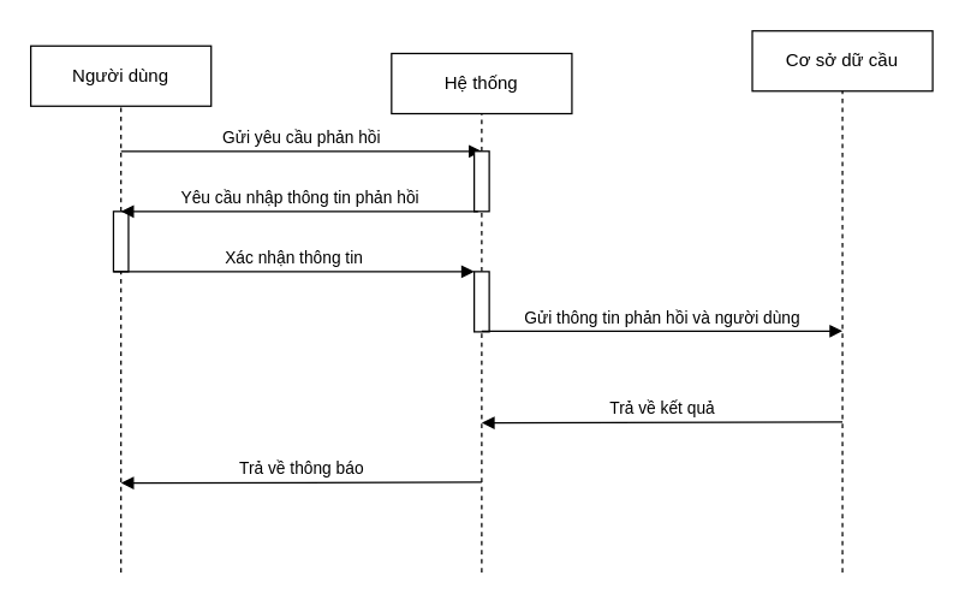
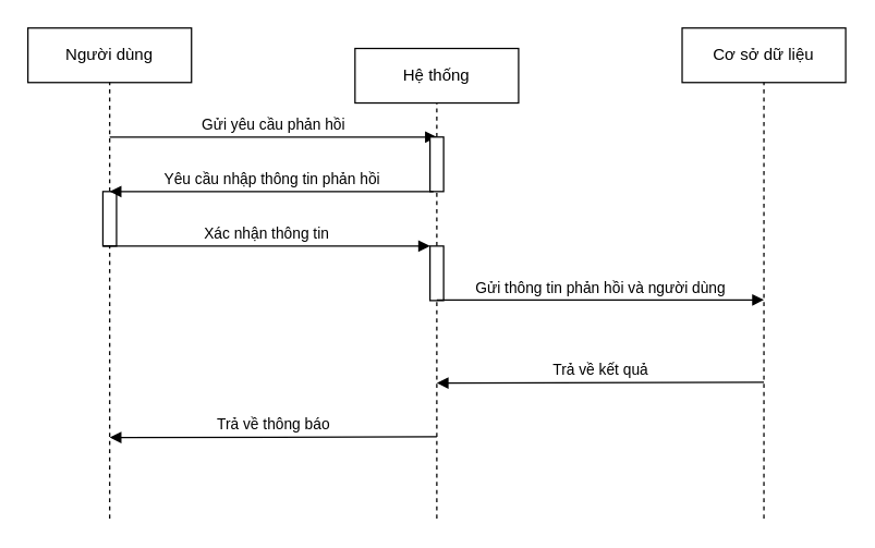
  <mxCell id="0" />
  <mxCell id="1" parent="0" />
- <mxCell id="2" value="Người dùng" style="rounded=0;whiteSpace=wrap;html=1;" vertex="1" parent="1"><mxGeometry x="20" y="30" width="120" height="40" as="geometry" /></mxCell>
+ <mxCell id="2" value="Người dùng" style="rounded=0;whiteSpace=wrap;html=1;" vertex="1" parent="1"><mxGeometry width="120" height="40" as="geometry" x="20" y="20" /></mxCell>
  <mxCell id="3" value="Hệ thống" style="rounded=0;whiteSpace=wrap;html=1;" vertex="1" parent="1"><mxGeometry x="260" y="35" width="120" height="40" as="geometry" /></mxCell>
- <mxCell id="4" value="Cơ sở dữ cầu" style="rounded=0;whiteSpace=wrap;html=1;" vertex="1" parent="1"><mxGeometry x="500" width="120" height="40" as="geometry" y="20" /></mxCell>
+ <mxCell id="4" value="Cơ sở dữ liệu" style="rounded=0;whiteSpace=wrap;html=1;" vertex="1" parent="1"><mxGeometry x="500" width="120" height="40" as="geometry" y="20" /></mxCell>
  <mxCell id="5" value="" style="endArrow=none;dashed=1;html=1;entryX=0.5;entryY=1;entryDx=0;entryDy=0;" edge="1" parent="1" source="11" target="2"><mxGeometry width="50" height="50" relative="1" as="geometry"><mxPoint x="80" y="380" as="sourcePoint" /><mxPoint x="80" y="70" as="targetPoint" /></mxGeometry></mxCell>
  <mxCell id="6" value="" style="endArrow=none;dashed=1;html=1;entryX=0.5;entryY=1;entryDx=0;entryDy=0;" edge="1" parent="1" source="9" target="3"><mxGeometry width="50" height="50" relative="1" as="geometry"><mxPoint x="320" y="380" as="sourcePoint" /><mxPoint x="320" y="70" as="targetPoint" /></mxGeometry></mxCell>
  <mxCell id="7" value="" style="endArrow=none;dashed=1;html=1;entryX=0.5;entryY=1;entryDx=0;entryDy=0;" edge="1" parent="1" target="4"><mxGeometry width="50" height="50" relative="1" as="geometry"><mxPoint x="560" y="380" as="sourcePoint" /><mxPoint x="330" y="70" as="targetPoint" /></mxGeometry></mxCell>
  <mxCell id="8" value="Gửi yêu cầu phản hồi" style="html=1;verticalAlign=bottom;endArrow=block;" edge="1" parent="1"><mxGeometry width="80" relative="1" as="geometry"><mxPoint x="80" y="100" as="sourcePoint" /><mxPoint x="320" y="100" as="targetPoint" /></mxGeometry></mxCell>
  <mxCell id="9" value="" style="rounded=0;whiteSpace=wrap;html=1;direction=south;" vertex="1" parent="1"><mxGeometry x="315" y="100" width="10" height="40" as="geometry" /></mxCell>
  <mxCell id="10" value="" style="endArrow=none;dashed=1;html=1;entryX=1;entryY=0.5;entryDx=0;entryDy=0;" edge="1" parent="1" source="14" target="9"><mxGeometry width="50" height="50" relative="1" as="geometry"><mxPoint x="320" y="380" as="sourcePoint" /><mxPoint x="10" y="400" as="targetPoint" /></mxGeometry></mxCell>
  <mxCell id="11" value="" style="rounded=0;whiteSpace=wrap;html=1;direction=south;" vertex="1" parent="1"><mxGeometry x="75" y="140" width="10" height="40" as="geometry" /></mxCell>
  <mxCell id="12" value="" style="endArrow=none;dashed=1;html=1;entryX=1;entryY=0.5;entryDx=0;entryDy=0;" edge="1" parent="1" target="11"><mxGeometry width="50" height="50" relative="1" as="geometry"><mxPoint x="80" y="380" as="sourcePoint" /><mxPoint x="80" y="60" as="targetPoint" /></mxGeometry></mxCell>
  <mxCell id="13" value="Yêu cầu nhập thông tin phản hồi" style="html=1;verticalAlign=bottom;endArrow=block;exitX=1;exitY=0.75;exitDx=0;exitDy=0;" edge="1" parent="1" source="9"><mxGeometry width="80" relative="1" as="geometry"><mxPoint x="130" y="210" as="sourcePoint" /><mxPoint x="80" y="140" as="targetPoint" /></mxGeometry></mxCell>
  <mxCell id="14" value="" style="rounded=0;whiteSpace=wrap;html=1;direction=south;" vertex="1" parent="1"><mxGeometry x="315" y="180" width="10" height="40" as="geometry" /></mxCell>
  <mxCell id="15" value="" style="endArrow=none;dashed=1;html=1;entryX=1;entryY=0.5;entryDx=0;entryDy=0;" edge="1" parent="1" target="14"><mxGeometry width="50" height="50" relative="1" as="geometry"><mxPoint x="320" y="380" as="sourcePoint" /><mxPoint x="320" y="140" as="targetPoint" /></mxGeometry></mxCell>
  <mxCell id="16" value="Xác nhận thông tin" style="html=1;verticalAlign=bottom;endArrow=block;" edge="1" parent="1"><mxGeometry width="80" relative="1" as="geometry"><mxPoint x="75" y="180" as="sourcePoint" /><mxPoint x="315" y="180" as="targetPoint" /></mxGeometry></mxCell>
  <mxCell id="17" value="Gửi thông tin phản hồi và người dùng" style="html=1;verticalAlign=bottom;endArrow=block;" edge="1" parent="1"><mxGeometry width="80" relative="1" as="geometry"><mxPoint x="320" y="219.5" as="sourcePoint" /><mxPoint x="560" y="219.5" as="targetPoint" /></mxGeometry></mxCell>
  <mxCell id="18" value="Trả về kết quả" style="html=1;verticalAlign=bottom;endArrow=block;exitX=1;exitY=0.75;exitDx=0;exitDy=0;" edge="1" parent="1"><mxGeometry width="80" relative="1" as="geometry"><mxPoint x="560" y="280" as="sourcePoint" /><mxPoint x="320" y="280.5" as="targetPoint" /></mxGeometry></mxCell>
  <mxCell id="19" value="Trả về thông báo" style="html=1;verticalAlign=bottom;endArrow=block;exitX=1;exitY=0.75;exitDx=0;exitDy=0;" edge="1" parent="1"><mxGeometry width="80" relative="1" as="geometry"><mxPoint x="320" y="320" as="sourcePoint" /><mxPoint x="80" y="320.5" as="targetPoint" /></mxGeometry></mxCell>
